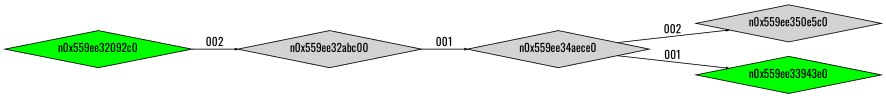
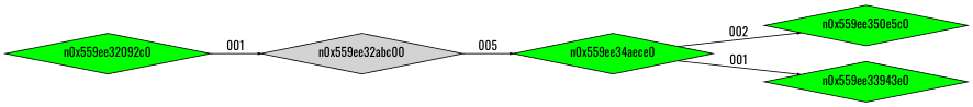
  digraph {
    fontname=Oswald
    rankdir=LR
    node [fillcolor=green fontname=Oswald shape=diamond style=filled]
    edge [arrowsize=.3 fontname=Oswald]
    n0x559ee32092c0 [height=.1 width=.1]
    n0x559ee32abc00 [height=.1 width=.1 fillcolor=""]
-   n0x559ee34aece0 [height=.1 width=.1 fillcolor=""]
-   n0x559ee350e5c0 [fillcolor=lightgrey height=.1 width=.1]
+   n0x559ee34aece0 [height=.1 width=.1]
+   n0x559ee350e5c0 [height=.1 width=.1]
    n0x559ee33943e0 [height=.1 width=.1]
-   n0x559ee32092c0 -> n0x559ee32abc00 [label=002]
-   n0x559ee32abc00 -> n0x559ee34aece0 [label=001]
+   n0x559ee32092c0 -> n0x559ee32abc00 [label=001]
+   n0x559ee32abc00 -> n0x559ee34aece0 [label=005]
    n0x559ee34aece0 -> n0x559ee350e5c0 [label=002]
    n0x559ee34aece0 -> n0x559ee33943e0 [label=001]
  }
